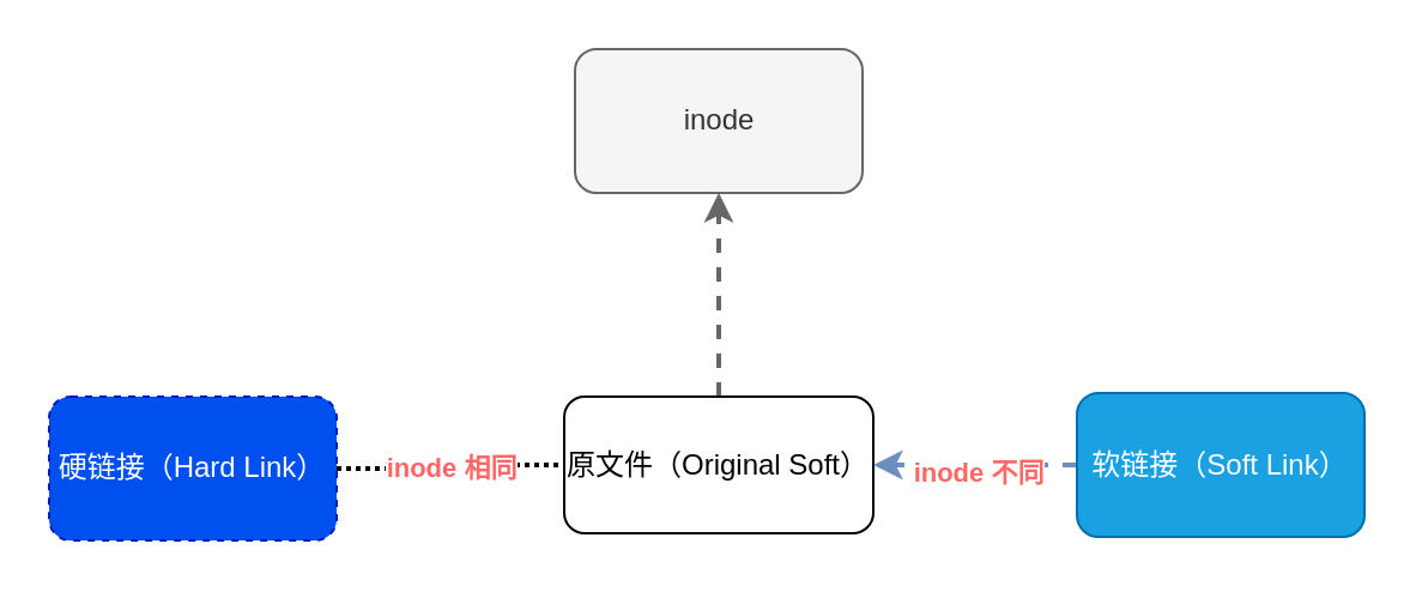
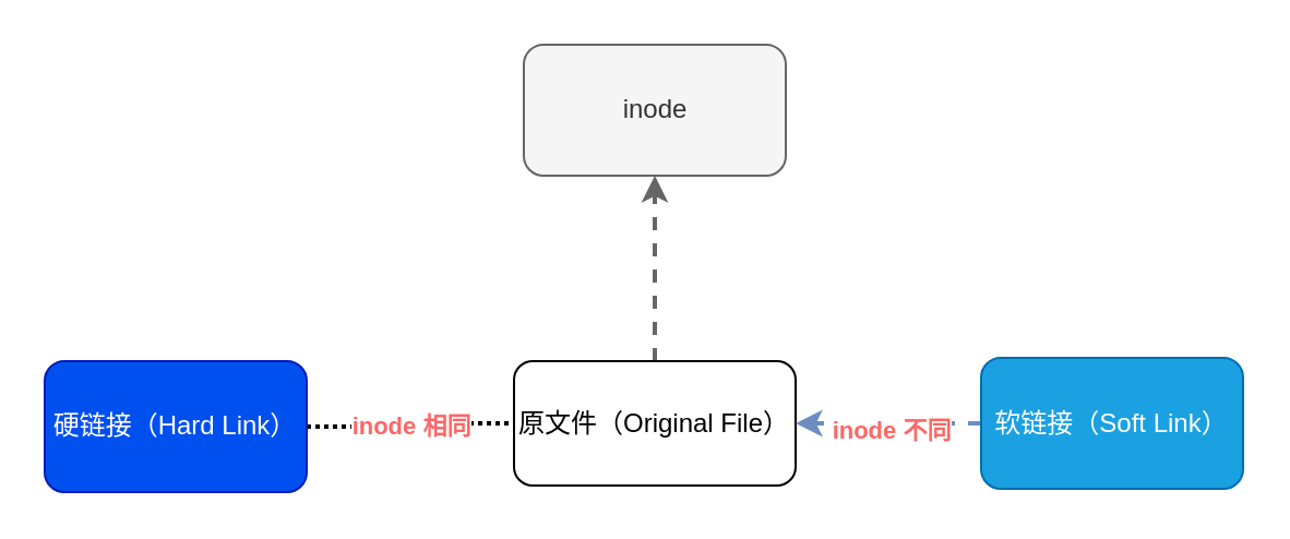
  <mxCell id="0" />
  <mxCell id="1" parent="0" />
  <mxCell id="2" value="inode" style="rounded=1;whiteSpace=wrap;html=1;fillColor=#f5f5f5;strokeColor=#666666;fontColor=#333333;" parent="1" vertex="1"><mxGeometry x="239.5" y="20" width="120" height="60" as="geometry" /></mxCell>
  <mxCell id="3" value="&lt;b&gt;&lt;font color=&quot;#ff6666&quot;&gt;inode 相同&lt;/font&gt;&lt;/b&gt;" style="edgeStyle=orthogonalEdgeStyle;rounded=0;orthogonalLoop=1;jettySize=auto;html=1;strokeWidth=2;dashed=1;dashPattern=1 1;endArrow=none;endFill=0;" edge="1" parent="1" source="4" target="6"><mxGeometry relative="1" as="geometry" /></mxCell>
- <mxCell id="4" value="硬链接（Hard Link）" style="rounded=1;whiteSpace=wrap;html=1;fillColor=#0050ef;strokeColor=#001DBC;fontColor=#ffffff;dashed=1;" parent="1" vertex="1"><mxGeometry x="20" y="165" width="120" height="60" as="geometry" /></mxCell>
+ <mxCell id="4" value="硬链接（Hard Link）" style="rounded=1;whiteSpace=wrap;html=1;fillColor=#0050ef;strokeColor=#001DBC;fontColor=#ffffff;" parent="1" vertex="1"><mxGeometry x="20" y="165" width="120" height="60" as="geometry" /></mxCell>
  <mxCell id="5" value="" style="edgeStyle=orthogonalEdgeStyle;rounded=0;orthogonalLoop=1;jettySize=auto;html=1;dashed=1;strokeColor=#666666;strokeWidth=2;fillColor=#f5f5f5;" parent="1" source="6" target="2" edge="1"><mxGeometry relative="1" as="geometry" /></mxCell>
- <mxCell id="6" value="原文件（Original Soft）" style="rounded=1;whiteSpace=wrap;html=1;" parent="1" vertex="1"><mxGeometry x="235" y="165" width="129" height="57" as="geometry" /></mxCell>
+ <mxCell id="6" value="原文件（Original File）" style="rounded=1;whiteSpace=wrap;html=1;" parent="1" vertex="1"><mxGeometry x="235" y="165" width="129" height="57" as="geometry" /></mxCell>
  <mxCell id="7" value="" style="edgeStyle=orthogonalEdgeStyle;rounded=0;orthogonalLoop=1;jettySize=auto;html=1;dashed=1;strokeColor=#6c8ebf;strokeWidth=2;fillColor=#dae8fc;" parent="1" source="9" target="6" edge="1"><mxGeometry relative="1" as="geometry" /></mxCell>
  <mxCell id="8" value="&lt;b&gt;&lt;font color=&quot;#ff6666&quot;&gt;inode 不同&lt;/font&gt;&lt;/b&gt;" style="edgeLabel;html=1;align=center;verticalAlign=middle;resizable=0;points=[];" vertex="1" connectable="0" parent="7"><mxGeometry x="-0.011" y="2" relative="1" as="geometry"><mxPoint y="1" as="offset" /></mxGeometry></mxCell>
  <mxCell id="9" value="软链接（Soft Link）" style="rounded=1;whiteSpace=wrap;html=1;fillColor=#1ba1e2;strokeColor=#006EAF;fontColor=#ffffff;" parent="1" vertex="1"><mxGeometry x="449" y="163.5" width="120" height="60" as="geometry" /></mxCell>
